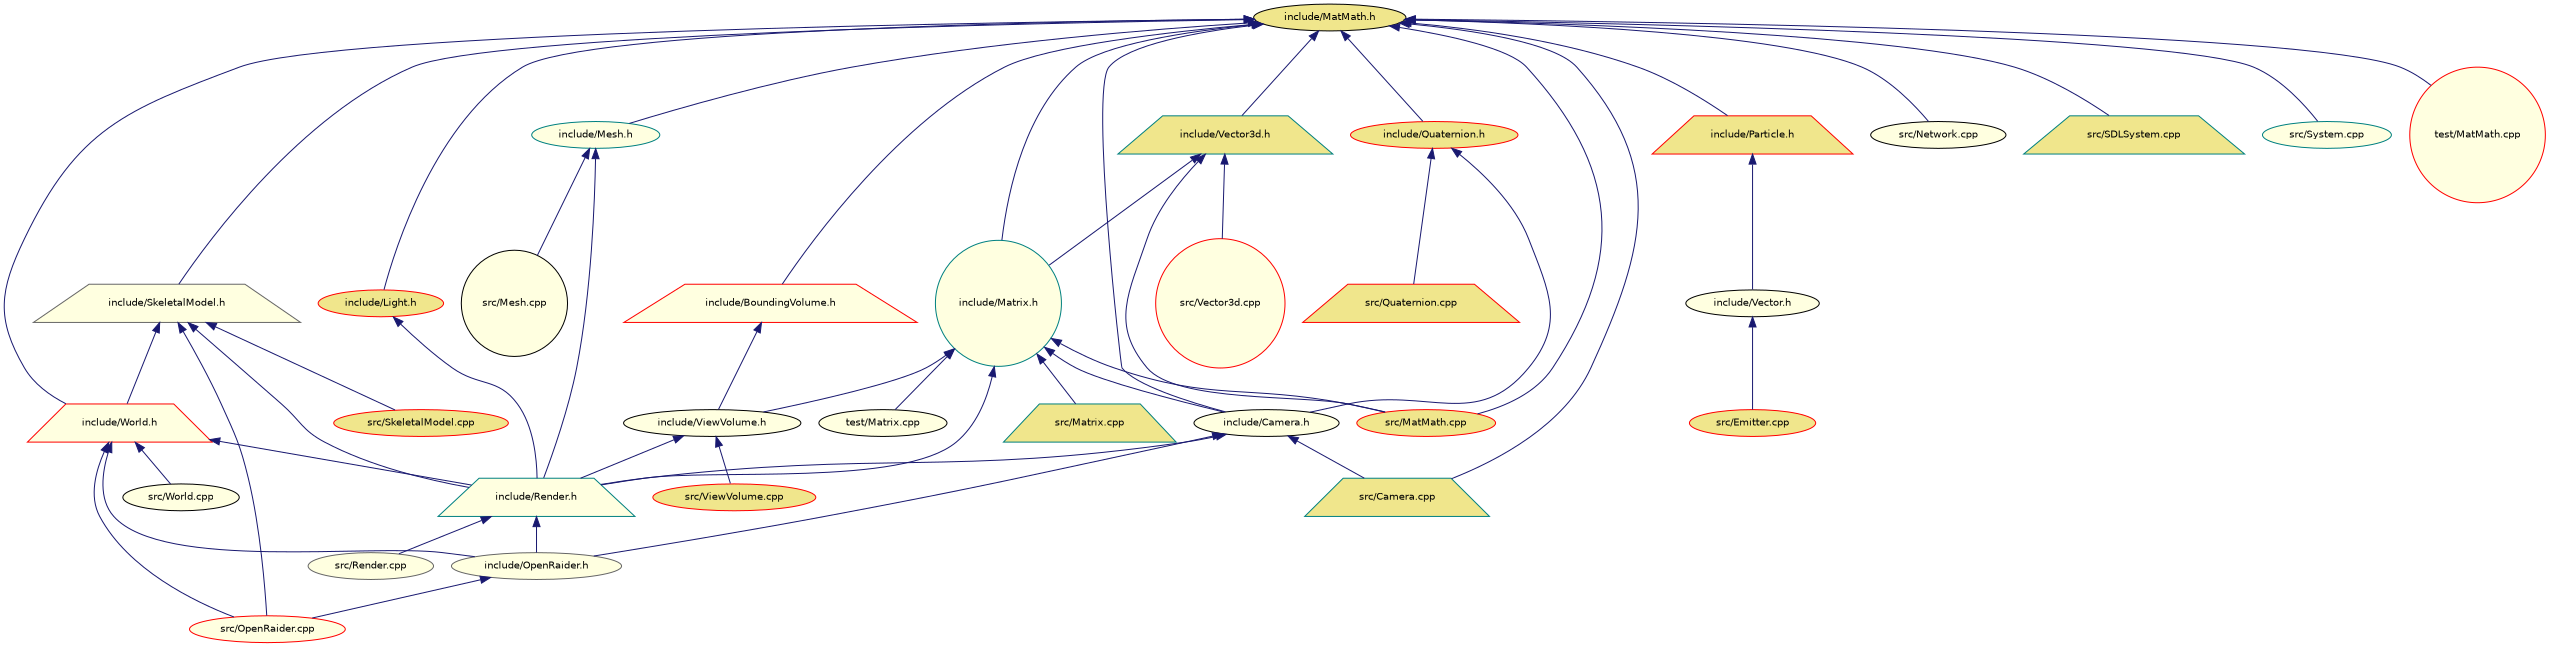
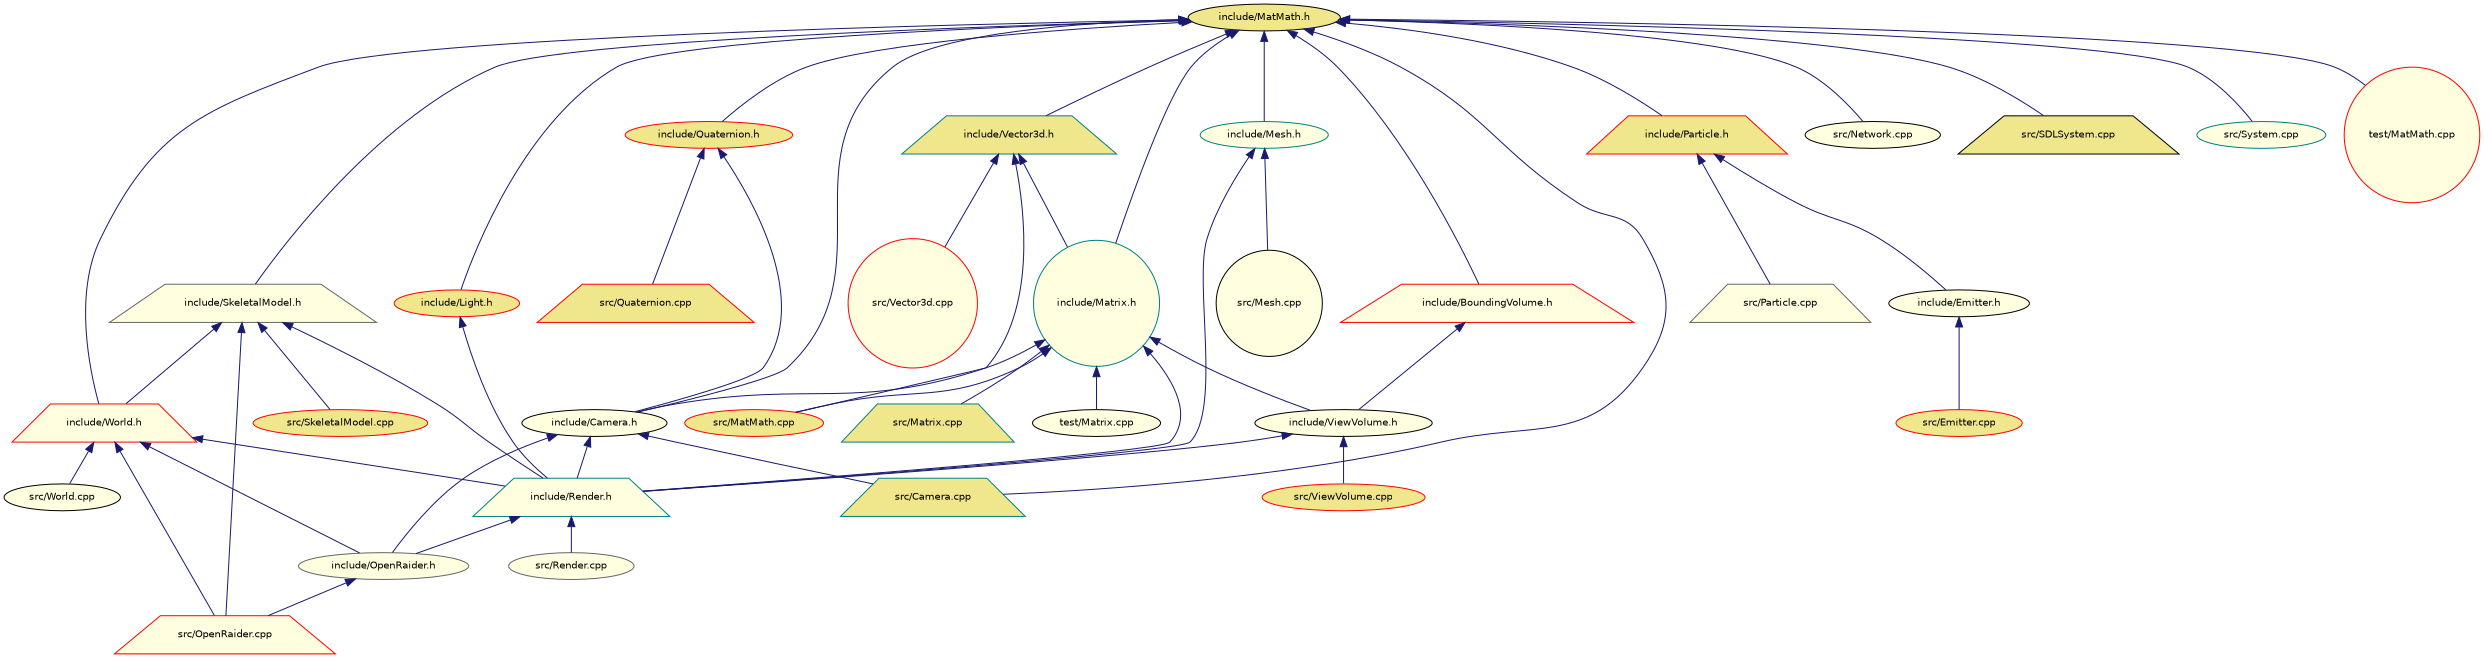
  digraph {
    node [color=red fillcolor=lightyellow fontname=Helvetica fontsize=10 shape=ellipse style=filled]
    edge [color=midnightblue dir=back fontname=Helvetica fontsize=10 labelfontname=Helvetica labelfontsize=10 style=solid]
    n1 [color=black fillcolor=khaki fontcolor=black height=0.2 label="include/MatMath.h" width=0.4]
    n2 [height=0.2 label="include/BoundingVolume.h" shape=trapezium width=0.4]
    n3 [color=black height=0.2 label="include/Camera.h" width=0.4]
    n4 [color=teal fillcolor=khaki height=0.2 label="src/Camera.cpp" shape=trapezium width=0.4]
    n5 [fillcolor=khaki height=0.2 label="include/Light.h" width=0.4]
    n6 [color=teal height=0.2 label="include/Matrix.h" shape=circle width=0.4]
    n7 [fillcolor=khaki height=0.2 label="src/MatMath.cpp" width=0.4]
    n8 [color=teal height=0.2 label="include/Mesh.h" width=0.4]
    n9 [fillcolor=khaki height=0.2 label="include/Particle.h" shape=trapezium width=0.4]
    n10 [fillcolor=khaki height=0.2 label="include/Quaternion.h" width=0.4]
    n11 [color=gray40 height=0.2 label="include/SkeletalModel.h" shape=trapezium width=0.4]
    n12 [height=0.2 label="include/World.h" shape=trapezium width=0.4]
    n13 [color=teal fillcolor=khaki height=0.2 label="include/Vector3d.h" shape=trapezium width=0.4]
    n14 [color=black height=0.2 label="src/Network.cpp" width=0.4]
-   n15 [color=teal fillcolor=khaki height=0.2 label="src/SDLSystem.cpp" shape=trapezium width=0.4]
+   n15 [color=black fillcolor=khaki height=0.2 label="src/SDLSystem.cpp" shape=trapezium width=0.4]
    n16 [color=teal height=0.2 label="src/System.cpp" width=0.4]
    n17 [height=0.2 label="test/MatMath.cpp" shape=circle width=0.4]
    n18 [color=black height=0.2 label="include/ViewVolume.h" width=0.4]
    n19 [color=teal height=0.2 label="include/Render.h" shape=trapezium width=0.4]
    n20 [color=gray40 height=0.2 label="include/OpenRaider.h" width=0.4]
    n21 [color=teal fillcolor=khaki height=0.2 label="src/Matrix.cpp" shape=trapezium width=0.4]
    n22 [color=black height=0.2 label="test/Matrix.cpp" width=0.4]
    n23 [color=black height=0.2 label="src/Mesh.cpp" shape=circle width=0.4]
-   n24 [color=black height=0.2 label="include/Vector.h" width=0.4]
+   n24 [color=black height=0.2 label="include/Emitter.h" width=0.4]
+   n25 [color=gray40 height=0.2 label="src/Particle.cpp" shape=trapezium width=0.4]
    n26 [fillcolor=khaki height=0.2 label="src/Quaternion.cpp" shape=trapezium width=0.4]
-   n27 [height=0.2 label="src/OpenRaider.cpp" width=0.4]
+   n27 [height=0.2 label="src/OpenRaider.cpp" shape=trapezium width=0.4]
    n28 [fillcolor=khaki height=0.2 label="src/SkeletalModel.cpp" width=0.4]
    n29 [color=black height=0.2 label="src/World.cpp" width=0.4]
    n30 [height=0.2 label="src/Vector3d.cpp" shape=circle width=0.4]
    n31 [fillcolor=khaki height=0.2 label="src/ViewVolume.cpp" width=0.4]
    n32 [color=gray40 height=0.2 label="src/Render.cpp" width=0.4]
    n33 [fillcolor=khaki height=0.2 label="src/Emitter.cpp" width=0.4]
    n1 -> n2
    n1 -> n3
    n1 -> n4
    n1 -> n5
    n1 -> n6
-   n1 -> n7
    n1 -> n8
    n1 -> n9
    n1 -> n10
    n1 -> n11
    n1 -> n12
    n1 -> n13
    n1 -> n14
    n1 -> n15
    n1 -> n16
    n1 -> n17
    n2 -> n18
    n3 -> n4
    n3 -> n19
    n3 -> n20
    n5 -> n19
    n6 -> n3
    n6 -> n7
    n6 -> n18
    n6 -> n19
    n6 -> n21
    n6 -> n22
    n8 -> n19
    n8 -> n23
    n9 -> n24
+   n9 -> n25
    n10 -> n3
    n10 -> n26
    n11 -> n12
    n11 -> n19
    n11 -> n27
    n11 -> n28
    n12 -> n19
    n12 -> n20
    n12 -> n27
    n12 -> n29
    n13 -> n6
    n13 -> n7
    n13 -> n30
    n18 -> n19
    n18 -> n31
    n19 -> n20
    n19 -> n32
    n20 -> n27
    n24 -> n33
  }
